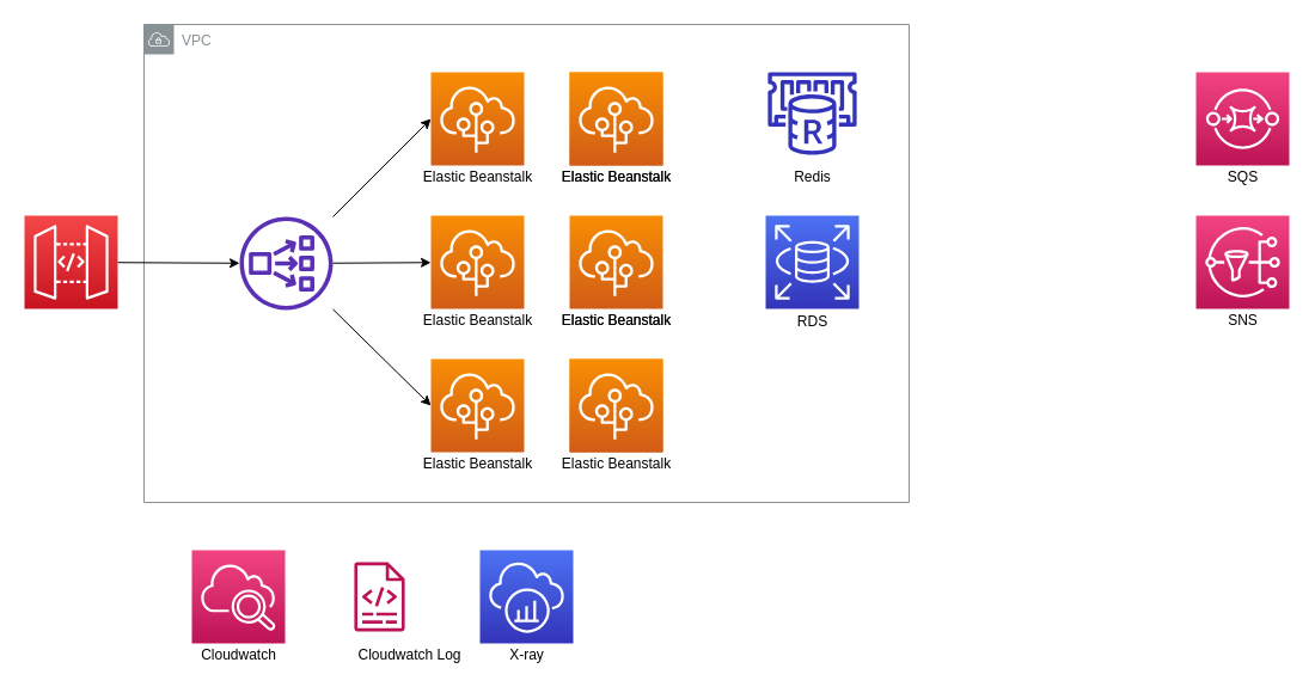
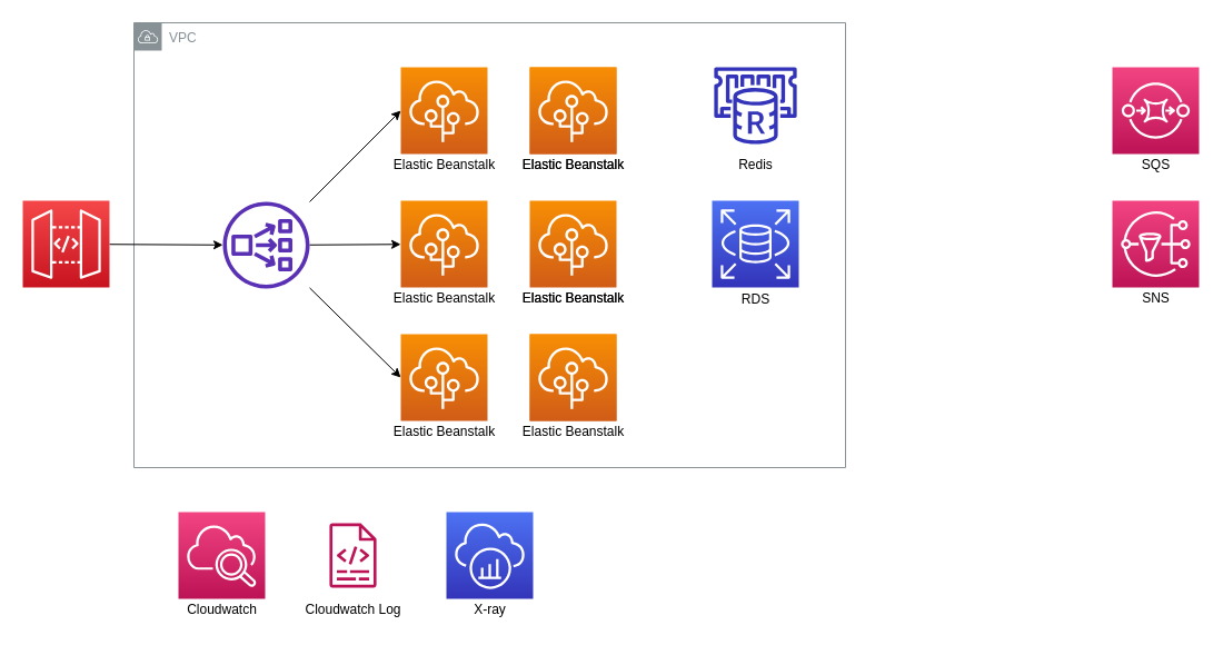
  <mxCell id="0" />
  <mxCell id="1" parent="0" />
  <mxCell id="2" value="VPC" style="outlineConnect=0;gradientColor=none;html=1;whiteSpace=wrap;fontSize=12;fontStyle=0;shape=mxgraph.aws4.group;grIcon=mxgraph.aws4.group_vpc;strokeColor=#879196;fillColor=none;verticalAlign=top;align=left;spacingLeft=30;fontColor=#879196;dashed=0;" vertex="1" parent="1"><mxGeometry x="120" y="20" width="640" height="400" as="geometry" /></mxCell>
  <mxCell id="3" value="" style="points=[[0,0,0],[0.25,0,0],[0.5,0,0],[0.75,0,0],[1,0,0],[0,1,0],[0.25,1,0],[0.5,1,0],[0.75,1,0],[1,1,0],[0,0.25,0],[0,0.5,0],[0,0.75,0],[1,0.25,0],[1,0.5,0],[1,0.75,0]];outlineConnect=0;fontColor=#232F3E;gradientColor=#F78E04;gradientDirection=north;fillColor=#D05C17;strokeColor=#ffffff;dashed=0;verticalLabelPosition=bottom;verticalAlign=top;align=center;html=1;fontSize=12;fontStyle=0;aspect=fixed;shape=mxgraph.aws4.resourceIcon;resIcon=mxgraph.aws4.elastic_beanstalk;" vertex="1" parent="1"><mxGeometry x="360" y="60" width="78" height="78" as="geometry" /></mxCell>
  <mxCell id="4" value="Elastic Beanstalk" style="text;html=1;align=center;verticalAlign=middle;resizable=0;points=[];autosize=1;strokeColor=none;" vertex="1" parent="1"><mxGeometry x="344" y="138" width="110" height="20" as="geometry" /></mxCell>
  <mxCell id="5" value="" style="points=[[0,0,0],[0.25,0,0],[0.5,0,0],[0.75,0,0],[1,0,0],[0,1,0],[0.25,1,0],[0.5,1,0],[0.75,1,0],[1,1,0],[0,0.25,0],[0,0.5,0],[0,0.75,0],[1,0.25,0],[1,0.5,0],[1,0.75,0]];outlineConnect=0;fontColor=#232F3E;gradientColor=#F78E04;gradientDirection=north;fillColor=#D05C17;strokeColor=#ffffff;dashed=0;verticalLabelPosition=bottom;verticalAlign=top;align=center;html=1;fontSize=12;fontStyle=0;aspect=fixed;shape=mxgraph.aws4.resourceIcon;resIcon=mxgraph.aws4.elastic_beanstalk;" vertex="1" parent="1"><mxGeometry x="360" y="180" width="78" height="78" as="geometry" /></mxCell>
  <mxCell id="6" value="Elastic Beanstalk" style="text;html=1;align=center;verticalAlign=middle;resizable=0;points=[];autosize=1;strokeColor=none;" vertex="1" parent="1"><mxGeometry x="344" y="258" width="110" height="20" as="geometry" /></mxCell>
  <mxCell id="7" value="" style="points=[[0,0,0],[0.25,0,0],[0.5,0,0],[0.75,0,0],[1,0,0],[0,1,0],[0.25,1,0],[0.5,1,0],[0.75,1,0],[1,1,0],[0,0.25,0],[0,0.5,0],[0,0.75,0],[1,0.25,0],[1,0.5,0],[1,0.75,0]];outlineConnect=0;fontColor=#232F3E;gradientColor=#F78E04;gradientDirection=north;fillColor=#D05C17;strokeColor=#ffffff;dashed=0;verticalLabelPosition=bottom;verticalAlign=top;align=center;html=1;fontSize=12;fontStyle=0;aspect=fixed;shape=mxgraph.aws4.resourceIcon;resIcon=mxgraph.aws4.elastic_beanstalk;" vertex="1" parent="1"><mxGeometry x="360" y="300" width="78" height="78" as="geometry" /></mxCell>
  <mxCell id="8" value="Elastic Beanstalk" style="text;html=1;align=center;verticalAlign=middle;resizable=0;points=[];autosize=1;strokeColor=none;" vertex="1" parent="1"><mxGeometry x="344" y="378" width="110" height="20" as="geometry" /></mxCell>
  <mxCell id="9" value="" style="points=[[0,0,0],[0.25,0,0],[0.5,0,0],[0.75,0,0],[1,0,0],[0,1,0],[0.25,1,0],[0.5,1,0],[0.75,1,0],[1,1,0],[0,0.25,0],[0,0.5,0],[0,0.75,0],[1,0.25,0],[1,0.5,0],[1,0.75,0]];outlineConnect=0;fontColor=#232F3E;gradientColor=#F78E04;gradientDirection=north;fillColor=#D05C17;strokeColor=#ffffff;dashed=0;verticalLabelPosition=bottom;verticalAlign=top;align=center;html=1;fontSize=12;fontStyle=0;aspect=fixed;shape=mxgraph.aws4.resourceIcon;resIcon=mxgraph.aws4.elastic_beanstalk;" vertex="1" parent="1"><mxGeometry x="476" y="60" width="78" height="78" as="geometry" /></mxCell>
  <mxCell id="10" value="Elastic Beanstalk" style="text;html=1;align=center;verticalAlign=middle;resizable=0;points=[];autosize=1;strokeColor=none;" vertex="1" parent="1"><mxGeometry x="460" y="138" width="110" height="20" as="geometry" /></mxCell>
  <mxCell id="11" value="" style="points=[[0,0,0],[0.25,0,0],[0.5,0,0],[0.75,0,0],[1,0,0],[0,1,0],[0.25,1,0],[0.5,1,0],[0.75,1,0],[1,1,0],[0,0.25,0],[0,0.5,0],[0,0.75,0],[1,0.25,0],[1,0.5,0],[1,0.75,0]];outlineConnect=0;fontColor=#232F3E;gradientColor=#F78E04;gradientDirection=north;fillColor=#D05C17;strokeColor=#ffffff;dashed=0;verticalLabelPosition=bottom;verticalAlign=top;align=center;html=1;fontSize=12;fontStyle=0;aspect=fixed;shape=mxgraph.aws4.resourceIcon;resIcon=mxgraph.aws4.elastic_beanstalk;" vertex="1" parent="1"><mxGeometry x="476" y="180" width="78" height="78" as="geometry" /></mxCell>
  <mxCell id="12" value="Elastic Beanstalk" style="text;html=1;align=center;verticalAlign=middle;resizable=0;points=[];autosize=1;strokeColor=none;" vertex="1" parent="1"><mxGeometry x="460" y="258" width="110" height="20" as="geometry" /></mxCell>
  <mxCell id="13" value="" style="points=[[0,0,0],[0.25,0,0],[0.5,0,0],[0.75,0,0],[1,0,0],[0,1,0],[0.25,1,0],[0.5,1,0],[0.75,1,0],[1,1,0],[0,0.25,0],[0,0.5,0],[0,0.75,0],[1,0.25,0],[1,0.5,0],[1,0.75,0]];outlineConnect=0;fontColor=#232F3E;gradientColor=#F78E04;gradientDirection=north;fillColor=#D05C17;strokeColor=#ffffff;dashed=0;verticalLabelPosition=bottom;verticalAlign=top;align=center;html=1;fontSize=12;fontStyle=0;aspect=fixed;shape=mxgraph.aws4.resourceIcon;resIcon=mxgraph.aws4.elastic_beanstalk;" vertex="1" parent="1"><mxGeometry x="476" y="300" width="78" height="78" as="geometry" /></mxCell>
  <mxCell id="14" value="Elastic Beanstalk" style="text;html=1;align=center;verticalAlign=middle;resizable=0;points=[];autosize=1;strokeColor=none;" vertex="1" parent="1"><mxGeometry x="460" y="378" width="110" height="20" as="geometry" /></mxCell>
  <mxCell id="15" value="" style="points=[[0,0,0],[0.25,0,0],[0.5,0,0],[0.75,0,0],[1,0,0],[0,1,0],[0.25,1,0],[0.5,1,0],[0.75,1,0],[1,1,0],[0,0.25,0],[0,0.5,0],[0,0.75,0],[1,0.25,0],[1,0.5,0],[1,0.75,0]];outlineConnect=0;fontColor=#232F3E;gradientColor=#F78E04;gradientDirection=north;fillColor=#D05C17;strokeColor=#ffffff;dashed=0;verticalLabelPosition=bottom;verticalAlign=top;align=center;html=1;fontSize=12;fontStyle=0;aspect=fixed;shape=mxgraph.aws4.resourceIcon;resIcon=mxgraph.aws4.elastic_beanstalk;" vertex="1" parent="1"><mxGeometry x="476" y="60" width="78" height="78" as="geometry" /></mxCell>
  <mxCell id="16" value="" style="points=[[0,0,0],[0.25,0,0],[0.5,0,0],[0.75,0,0],[1,0,0],[0,1,0],[0.25,1,0],[0.5,1,0],[0.75,1,0],[1,1,0],[0,0.25,0],[0,0.5,0],[0,0.75,0],[1,0.25,0],[1,0.5,0],[1,0.75,0]];outlineConnect=0;fontColor=#232F3E;gradientColor=#F78E04;gradientDirection=north;fillColor=#D05C17;strokeColor=#ffffff;dashed=0;verticalLabelPosition=bottom;verticalAlign=top;align=center;html=1;fontSize=12;fontStyle=0;aspect=fixed;shape=mxgraph.aws4.resourceIcon;resIcon=mxgraph.aws4.elastic_beanstalk;" vertex="1" parent="1"><mxGeometry x="476" y="300" width="78" height="78" as="geometry" /></mxCell>
  <mxCell id="17" value="Elastic Beanstalk" style="text;html=1;align=center;verticalAlign=middle;resizable=0;points=[];autosize=1;strokeColor=none;" vertex="1" parent="1"><mxGeometry x="460" y="138" width="110" height="20" as="geometry" /></mxCell>
  <mxCell id="18" value="Elastic Beanstalk" style="text;html=1;align=center;verticalAlign=middle;resizable=0;points=[];autosize=1;strokeColor=none;" vertex="1" parent="1"><mxGeometry x="460" y="258" width="110" height="20" as="geometry" /></mxCell>
  <mxCell id="19" value="" style="rounded=0;orthogonalLoop=1;jettySize=auto;html=1;entryX=0;entryY=0.5;entryDx=0;entryDy=0;entryPerimeter=0;" edge="1" parent="1" source="22" target="3"><mxGeometry relative="1" as="geometry" /></mxCell>
  <mxCell id="20" value="" style="edgeStyle=none;rounded=0;orthogonalLoop=1;jettySize=auto;html=1;entryX=0;entryY=0.5;entryDx=0;entryDy=0;entryPerimeter=0;" edge="1" parent="1" source="22" target="7"><mxGeometry relative="1" as="geometry" /></mxCell>
  <mxCell id="21" value="" style="edgeStyle=none;rounded=0;orthogonalLoop=1;jettySize=auto;html=1;" edge="1" parent="1" source="22" target="5"><mxGeometry relative="1" as="geometry" /></mxCell>
  <mxCell id="22" value="" style="outlineConnect=0;fontColor=#232F3E;gradientColor=none;fillColor=#5A30B5;strokeColor=none;dashed=0;verticalLabelPosition=bottom;verticalAlign=top;align=center;html=1;fontSize=12;fontStyle=0;aspect=fixed;pointerEvents=1;shape=mxgraph.aws4.network_load_balancer;" vertex="1" parent="1"><mxGeometry x="200" y="181" width="78" height="78" as="geometry" /></mxCell>
  <mxCell id="23" value="" style="edgeStyle=none;rounded=0;orthogonalLoop=1;jettySize=auto;html=1;" edge="1" parent="1" source="24" target="22"><mxGeometry relative="1" as="geometry" /></mxCell>
  <mxCell id="24" value="" style="points=[[0,0,0],[0.25,0,0],[0.5,0,0],[0.75,0,0],[1,0,0],[0,1,0],[0.25,1,0],[0.5,1,0],[0.75,1,0],[1,1,0],[0,0.25,0],[0,0.5,0],[0,0.75,0],[1,0.25,0],[1,0.5,0],[1,0.75,0]];outlineConnect=0;fontColor=#232F3E;gradientColor=#F54749;gradientDirection=north;fillColor=#C7131F;strokeColor=#ffffff;dashed=0;verticalLabelPosition=bottom;verticalAlign=top;align=center;html=1;fontSize=12;fontStyle=0;aspect=fixed;shape=mxgraph.aws4.resourceIcon;resIcon=mxgraph.aws4.api_gateway;" vertex="1" parent="1"><mxGeometry x="20" y="180" width="78" height="78" as="geometry" /></mxCell>
  <mxCell id="25" value="" style="outlineConnect=0;fontColor=#232F3E;gradientColor=none;fillColor=#3334B9;strokeColor=none;dashed=0;verticalLabelPosition=bottom;verticalAlign=top;align=center;html=1;fontSize=12;fontStyle=0;aspect=fixed;pointerEvents=1;shape=mxgraph.aws4.elasticache_for_redis;" vertex="1" parent="1"><mxGeometry x="640" y="60" width="78" height="69" as="geometry" /></mxCell>
  <mxCell id="26" value="" style="points=[[0,0,0],[0.25,0,0],[0.5,0,0],[0.75,0,0],[1,0,0],[0,1,0],[0.25,1,0],[0.5,1,0],[0.75,1,0],[1,1,0],[0,0.25,0],[0,0.5,0],[0,0.75,0],[1,0.25,0],[1,0.5,0],[1,0.75,0]];points=[[0,0,0],[0.25,0,0],[0.5,0,0],[0.75,0,0],[1,0,0],[0,1,0],[0.25,1,0],[0.5,1,0],[0.75,1,0],[1,1,0],[0,0.25,0],[0,0.5,0],[0,0.75,0],[1,0.25,0],[1,0.5,0],[1,0.75,0]];outlineConnect=0;fontColor=#232F3E;gradientColor=#F34482;gradientDirection=north;fillColor=#BC1356;strokeColor=#ffffff;dashed=0;verticalLabelPosition=bottom;verticalAlign=top;align=center;html=1;fontSize=12;fontStyle=0;aspect=fixed;shape=mxgraph.aws4.resourceIcon;resIcon=mxgraph.aws4.cloudwatch_2;" vertex="1" parent="1"><mxGeometry x="160" y="460" width="78" height="78" as="geometry" /></mxCell>
  <mxCell id="27" value="" style="outlineConnect=0;fontColor=#232F3E;gradientColor=none;fillColor=#BC1356;strokeColor=none;dashed=0;verticalLabelPosition=bottom;verticalAlign=top;align=center;html=1;fontSize=12;fontStyle=0;aspect=fixed;pointerEvents=1;shape=mxgraph.aws4.logs;" vertex="1" parent="1"><mxGeometry x="278" y="470" width="78" height="58" as="geometry" /></mxCell>
  <mxCell id="28" value="Redis" style="text;html=1;align=center;verticalAlign=middle;resizable=0;points=[];autosize=1;strokeColor=none;" vertex="1" parent="1"><mxGeometry x="654" y="138" width="50" height="20" as="geometry" /></mxCell>
  <mxCell id="29" value="Cloudwatch" style="text;html=1;align=center;verticalAlign=middle;resizable=0;points=[];autosize=1;strokeColor=none;" vertex="1" parent="1"><mxGeometry x="159" y="538" width="80" height="20" as="geometry" /></mxCell>
- <mxCell id="30" value="Cloudwatch Log" style="text;html=1;align=center;verticalAlign=middle;resizable=0;points=[];autosize=1;strokeColor=none;" vertex="1" parent="1"><mxGeometry x="292" y="538" width="100" height="20" as="geometry" /></mxCell>
+ <mxCell id="30" value="Cloudwatch Log" style="text;html=1;align=center;verticalAlign=middle;resizable=0;points=[];autosize=1;strokeColor=none;" vertex="1" parent="1"><mxGeometry x="267" y="538" width="100" height="20" as="geometry" /></mxCell>
  <mxCell id="31" value="" style="points=[[0,0,0],[0.25,0,0],[0.5,0,0],[0.75,0,0],[1,0,0],[0,1,0],[0.25,1,0],[0.5,1,0],[0.75,1,0],[1,1,0],[0,0.25,0],[0,0.5,0],[0,0.75,0],[1,0.25,0],[1,0.5,0],[1,0.75,0]];outlineConnect=0;fontColor=#232F3E;gradientColor=#4D72F3;gradientDirection=north;fillColor=#3334B9;strokeColor=#ffffff;dashed=0;verticalLabelPosition=bottom;verticalAlign=top;align=center;html=1;fontSize=12;fontStyle=0;aspect=fixed;shape=mxgraph.aws4.resourceIcon;resIcon=mxgraph.aws4.xray;" vertex="1" parent="1"><mxGeometry x="401" y="460" width="78" height="78" as="geometry" /></mxCell>
  <mxCell id="32" value="X-ray" style="text;html=1;align=center;verticalAlign=middle;resizable=0;points=[];autosize=1;strokeColor=none;" vertex="1" parent="1"><mxGeometry x="420" y="538" width="40" height="20" as="geometry" /></mxCell>
  <mxCell id="33" value="" style="points=[[0,0,0],[0.25,0,0],[0.5,0,0],[0.75,0,0],[1,0,0],[0,1,0],[0.25,1,0],[0.5,1,0],[0.75,1,0],[1,1,0],[0,0.25,0],[0,0.5,0],[0,0.75,0],[1,0.25,0],[1,0.5,0],[1,0.75,0]];outlineConnect=0;fontColor=#232F3E;gradientColor=#F34482;gradientDirection=north;fillColor=#BC1356;strokeColor=#ffffff;dashed=0;verticalLabelPosition=bottom;verticalAlign=top;align=center;html=1;fontSize=12;fontStyle=0;aspect=fixed;shape=mxgraph.aws4.resourceIcon;resIcon=mxgraph.aws4.sqs;" vertex="1" parent="1"><mxGeometry x="1000" y="60" width="78" height="78" as="geometry" /></mxCell>
  <mxCell id="34" value="SQS" style="text;html=1;align=center;verticalAlign=middle;resizable=0;points=[];autosize=1;strokeColor=none;" vertex="1" parent="1"><mxGeometry x="1019" y="138" width="40" height="20" as="geometry" /></mxCell>
  <mxCell id="35" value="" style="points=[[0,0,0],[0.25,0,0],[0.5,0,0],[0.75,0,0],[1,0,0],[0,1,0],[0.25,1,0],[0.5,1,0],[0.75,1,0],[1,1,0],[0,0.25,0],[0,0.5,0],[0,0.75,0],[1,0.25,0],[1,0.5,0],[1,0.75,0]];outlineConnect=0;fontColor=#232F3E;gradientColor=#F34482;gradientDirection=north;fillColor=#BC1356;strokeColor=#ffffff;dashed=0;verticalLabelPosition=bottom;verticalAlign=top;align=center;html=1;fontSize=12;fontStyle=0;aspect=fixed;shape=mxgraph.aws4.resourceIcon;resIcon=mxgraph.aws4.sns;" vertex="1" parent="1"><mxGeometry x="1000" y="180" width="78" height="78" as="geometry" /></mxCell>
  <mxCell id="36" value="SNS" style="text;html=1;align=center;verticalAlign=middle;resizable=0;points=[];autosize=1;strokeColor=none;" vertex="1" parent="1"><mxGeometry x="1019" y="258" width="40" height="20" as="geometry" /></mxCell>
  <mxCell id="37" value="" style="points=[[0,0,0],[0.25,0,0],[0.5,0,0],[0.75,0,0],[1,0,0],[0,1,0],[0.25,1,0],[0.5,1,0],[0.75,1,0],[1,1,0],[0,0.25,0],[0,0.5,0],[0,0.75,0],[1,0.25,0],[1,0.5,0],[1,0.75,0]];outlineConnect=0;fontColor=#232F3E;gradientColor=#4D72F3;gradientDirection=north;fillColor=#3334B9;strokeColor=#ffffff;dashed=0;verticalLabelPosition=bottom;verticalAlign=top;align=center;html=1;fontSize=12;fontStyle=0;aspect=fixed;shape=mxgraph.aws4.resourceIcon;resIcon=mxgraph.aws4.rds;" vertex="1" parent="1"><mxGeometry x="640" y="180" width="78" height="78" as="geometry" /></mxCell>
  <mxCell id="38" value="RDS" style="text;html=1;align=center;verticalAlign=middle;resizable=0;points=[];autosize=1;strokeColor=none;" vertex="1" parent="1"><mxGeometry x="659" y="259" width="40" height="20" as="geometry" /></mxCell>
